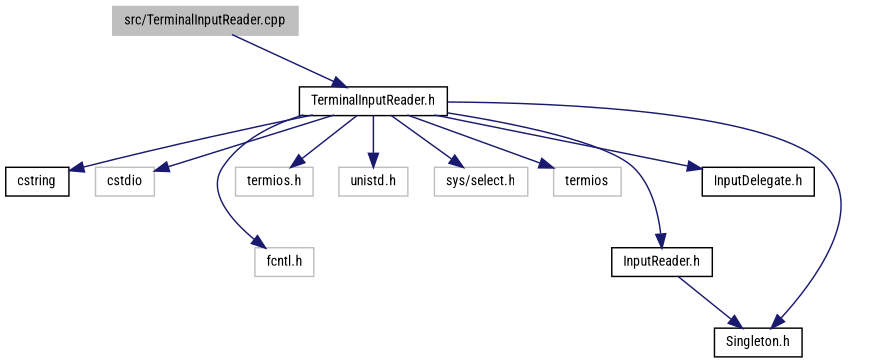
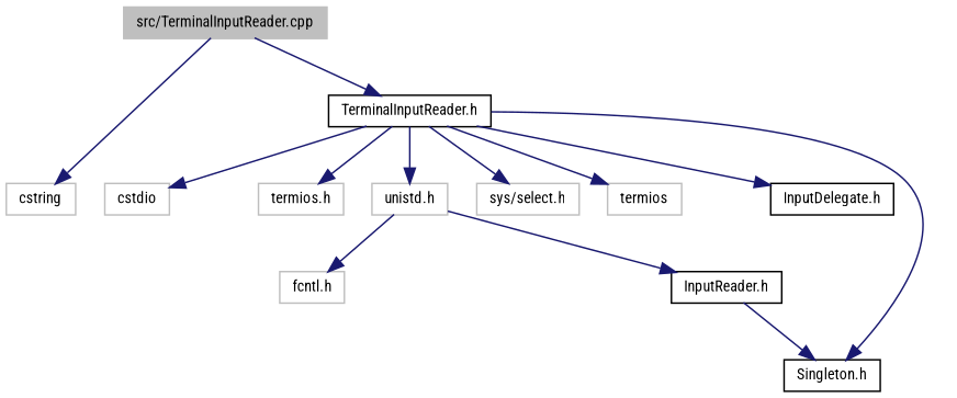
  digraph {
    fontname="Roboto Condensed"
    node [color=grey75 fillcolor=white fontname="Roboto Condensed" fontsize=10 shape=record style=filled]
    edge [color=midnightblue fontname="Roboto Condensed" fontsize=10 labelfontname=Helvetica labelfontsize=10 style=solid]
    n1 [fillcolor=grey75 fontcolor=black height=0.2 label="src/TerminalInputReader.cpp" width=0.4]
    n2 [color=black height=0.2 label="TerminalInputReader.h" width=0.4]
    n3 [height=0.2 label=cstdio width=0.4]
-   n4 [color=black height=0.2 label=cstring width=0.4]
+   n4 [height=0.2 label=cstring width=0.4]
    n5 [height=0.2 label="fcntl.h" width=0.4]
    n6 [height=0.2 label="termios.h" width=0.4]
    n7 [height=0.2 label="unistd.h" width=0.4]
    n8 [height=0.2 label="sys/select.h" width=0.4]
    n9 [height=0.2 label=termios width=0.4]
    n10 [color=black height=0.2 label="InputReader.h" width=0.4]
    n11 [color=black height=0.2 label="InputDelegate.h" width=0.4]
    n12 [color=black height=0.2 label="Singleton.h" width=0.4]
    n1 -> n2
    n2 -> n3
-   n2 -> n4
-   n2 -> n5
+   n1 -> n4
+   n7 -> n5
    n2 -> n6
    n2 -> n7
    n2 -> n8
    n2 -> n9
-   n2 -> n10
+   n7 -> n10
    n2 -> n11
    n2 -> n12
    n10 -> n12
  }
